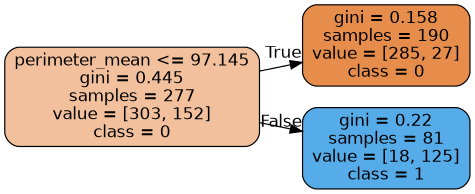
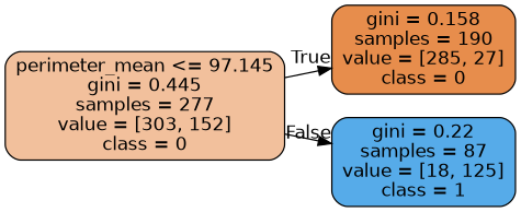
  digraph {
    rankdir=LR
    node [color=black fontname=helvetica shape=box style="filled, rounded"]
    edge [fontname=helvetica labeldistance=2.5]
    n1 [fillcolor="#f2c09c" label="perimeter_mean <= 97.145\ngini = 0.445\nsamples = 277\nvalue = [303, 152]\nclass = 0"]
    n2 [fillcolor="#e78d4c" label="gini = 0.158\nsamples = 190\nvalue = [285, 27]\nclass = 0"]
-   n3 [fillcolor="#56abe9" label="gini = 0.22\nsamples = 81\nvalue = [18, 125]\nclass = 1"]
+   n3 [fillcolor="#56abe9" label="gini = 0.22\nsamples = 87\nvalue = [18, 125]\nclass = 1"]
    n1 -> n2 [headlabel=True labelangle=45]
    n1 -> n3 [headlabel=False labelangle=-45]
  }
